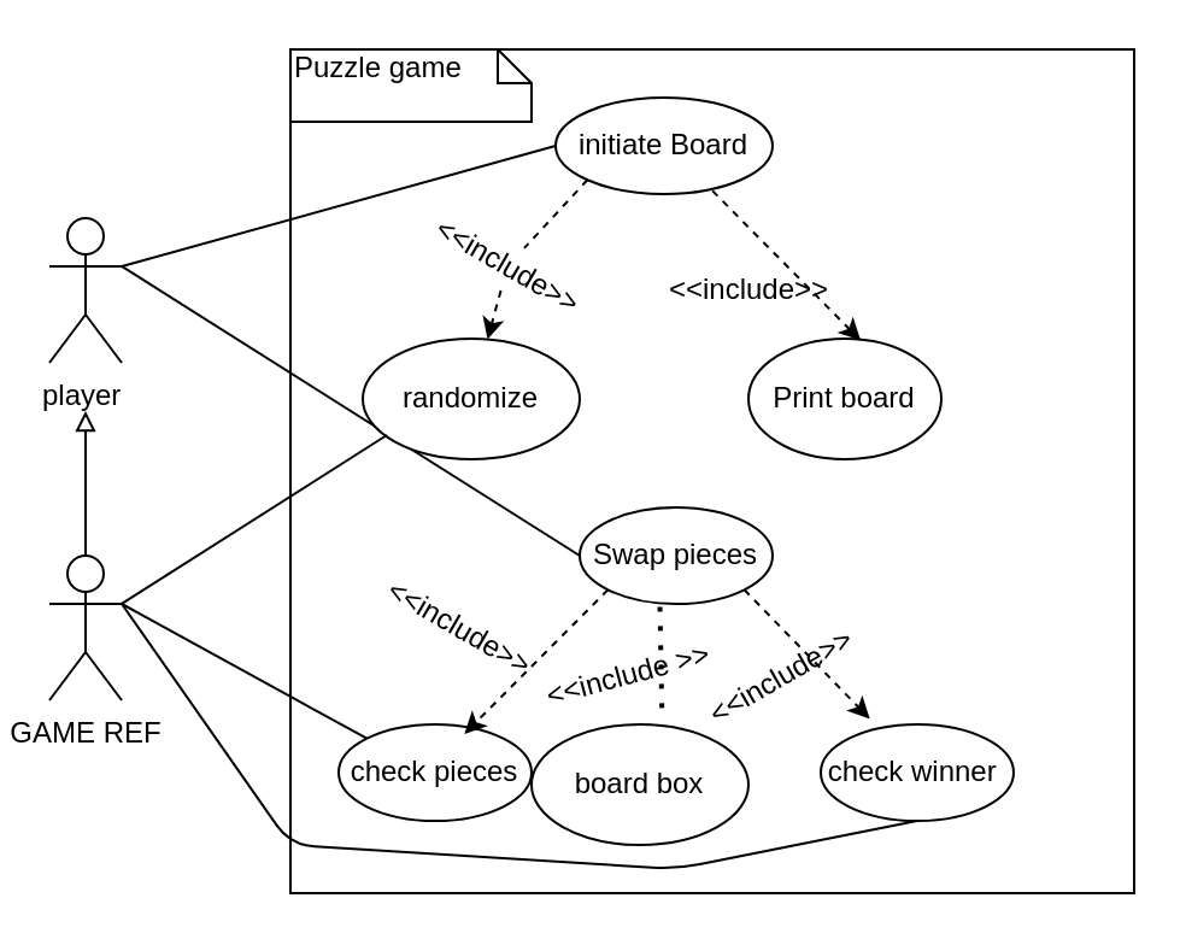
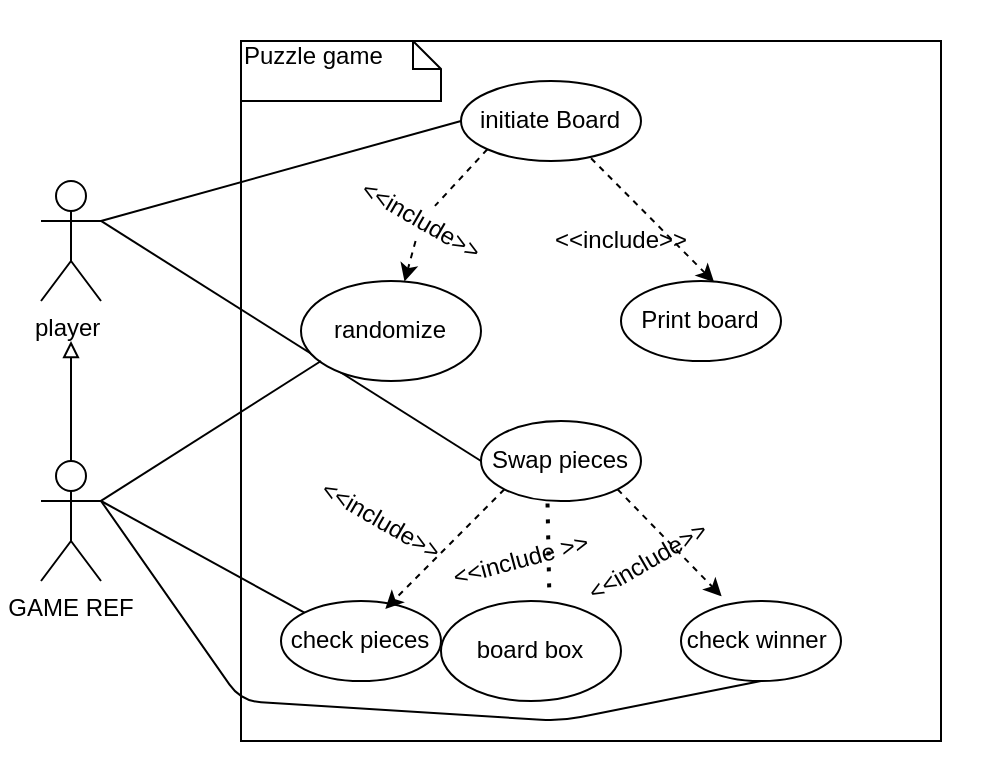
  <mxCell id="0" />
  <mxCell id="1" parent="0" />
  <mxCell id="2" value="player&amp;nbsp;" style="shape=umlActor;verticalLabelPosition=bottom;verticalAlign=top;html=1;outlineConnect=0;" parent="1" vertex="1"><mxGeometry x="20" y="90" width="30" height="60" as="geometry" /></mxCell>
  <mxCell id="3" value="" style="whiteSpace=wrap;html=1;aspect=fixed;" parent="1" vertex="1"><mxGeometry x="120" y="20" width="350" height="350" as="geometry" /></mxCell>
  <mxCell id="4" value="Puzzle game&amp;nbsp;" style="shape=note;whiteSpace=wrap;html=1;size=14;verticalAlign=top;align=left;spacingTop=-6;" parent="1" vertex="1"><mxGeometry x="120" y="20" width="100" height="30" as="geometry" /></mxCell>
  <mxCell id="5" value="initiate Board" style="ellipse;whiteSpace=wrap;html=1;" parent="1" vertex="1"><mxGeometry x="230" y="40" width="90" height="40" as="geometry" /></mxCell>
  <mxCell id="6" value="Swap pieces" style="ellipse;whiteSpace=wrap;html=1;" parent="1" vertex="1"><mxGeometry x="240" y="210" width="80" height="40" as="geometry" /></mxCell>
  <mxCell id="7" value="" style="endArrow=none;html=1;exitX=1;exitY=0.333;exitDx=0;exitDy=0;exitPerimeter=0;entryX=0;entryY=0.5;entryDx=0;entryDy=0;" parent="1" source="2" target="5" edge="1"><mxGeometry width="50" height="50" relative="1" as="geometry"><mxPoint x="120" y="130" as="sourcePoint" /><mxPoint x="170" y="80" as="targetPoint" /></mxGeometry></mxCell>
  <mxCell id="8" value="" style="endArrow=none;html=1;entryX=0;entryY=0.5;entryDx=0;entryDy=0;exitX=1;exitY=0.333;exitDx=0;exitDy=0;exitPerimeter=0;" parent="1" source="2" target="6" edge="1"><mxGeometry width="50" height="50" relative="1" as="geometry"><mxPoint x="190" y="250" as="sourcePoint" /><mxPoint x="240" y="200" as="targetPoint" /></mxGeometry></mxCell>
  <mxCell id="9" value="GAME REF" style="shape=umlActor;verticalLabelPosition=bottom;verticalAlign=top;html=1;outlineConnect=0;" parent="1" vertex="1"><mxGeometry x="20" y="230" width="30" height="60" as="geometry" /></mxCell>
  <mxCell id="10" value="check winner&amp;nbsp;" style="ellipse;whiteSpace=wrap;html=1;" parent="1" vertex="1"><mxGeometry x="340" y="300" width="80" height="40" as="geometry" /></mxCell>
  <mxCell id="11" value="check pieces" style="ellipse;whiteSpace=wrap;html=1;" parent="1" vertex="1"><mxGeometry x="140" y="300" width="80" height="40" as="geometry" /></mxCell>
  <mxCell id="12" value="randomize" style="ellipse;whiteSpace=wrap;html=1;" parent="1" vertex="1"><mxGeometry x="150" y="140" width="90" height="50" as="geometry" /></mxCell>
- <mxCell id="13" value="Print board" style="ellipse;whiteSpace=wrap;html=1;" parent="1" vertex="1"><mxGeometry x="310" y="140" width="80" height="50" as="geometry" /></mxCell>
+ <mxCell id="13" value="Print board" style="ellipse;whiteSpace=wrap;html=1;" parent="1" vertex="1"><mxGeometry x="310" y="140" width="80" height="40" as="geometry" /></mxCell>
  <mxCell id="14" value="" style="endArrow=classic;html=1;dashed=1;endFill=1;" parent="1" source="18" target="12" edge="1"><mxGeometry width="50" height="50" relative="1" as="geometry"><mxPoint x="286.82" y="84.142" as="sourcePoint" /><mxPoint x="268.367" y="110.735" as="targetPoint" /></mxGeometry></mxCell>
  <mxCell id="15" value="" style="endArrow=classic;html=1;dashed=1;entryX=0.388;entryY=0.079;entryDx=0;entryDy=0;startArrow=none;startFill=0;endFill=1;exitX=0;exitY=1;exitDx=0;exitDy=0;entryPerimeter=0;" parent="1" source="6" edge="1"><mxGeometry width="50" height="50" relative="1" as="geometry"><mxPoint x="200" y="250" as="sourcePoint" /><mxPoint x="192.16" y="303.95" as="targetPoint" /></mxGeometry></mxCell>
  <mxCell id="16" value="&amp;lt;&amp;lt;include &amp;gt;&amp;gt;" style="text;html=1;align=center;verticalAlign=middle;resizable=0;points=[];autosize=1;rotation=-15;" parent="1" vertex="1"><mxGeometry x="220" y="270" width="80" height="20" as="geometry" /></mxCell>
  <mxCell id="17" value="" style="endArrow=classic;html=1;dashed=1;exitX=1;exitY=0.5;exitDx=0;exitDy=0;endFill=1;" parent="1" source="6" edge="1"><mxGeometry width="50" height="50" relative="1" as="geometry"><mxPoint x="230" y="230" as="sourcePoint" /><mxPoint x="320" y="230" as="targetPoint" /></mxGeometry></mxCell>
  <mxCell id="18" value="&amp;lt;&amp;lt;include&amp;gt;&amp;gt;" style="text;html=1;align=center;verticalAlign=middle;resizable=0;points=[];autosize=1;rotation=30;" parent="1" vertex="1"><mxGeometry x="170" y="100" width="80" height="20" as="geometry" /></mxCell>
  <mxCell id="19" value="" style="endArrow=none;html=1;dashed=1;endFill=0;exitX=0;exitY=1;exitDx=0;exitDy=0;" parent="1" source="5" target="18" edge="1"><mxGeometry width="50" height="50" relative="1" as="geometry"><mxPoint x="307" y="80" as="sourcePoint" /><mxPoint x="343.724" y="142.971" as="targetPoint" /></mxGeometry></mxCell>
  <mxCell id="20" value="&amp;lt;&amp;lt;include&amp;gt;&amp;gt;" style="text;html=1;align=center;verticalAlign=middle;resizable=0;points=[];autosize=1;" parent="1" vertex="1"><mxGeometry x="270" y="110" width="80" height="20" as="geometry" /></mxCell>
  <mxCell id="21" value="" style="endArrow=none;html=1;dashed=1;exitX=0.582;exitY=0.015;exitDx=0;exitDy=0;endFill=0;startArrow=classic;startFill=1;exitPerimeter=0;entryX=0.717;entryY=0.953;entryDx=0;entryDy=0;entryPerimeter=0;" parent="1" source="13" target="5" edge="1"><mxGeometry width="50" height="50" relative="1" as="geometry"><mxPoint x="206.56" y="140.75" as="sourcePoint" /><mxPoint x="245.64" y="85.84" as="targetPoint" /></mxGeometry></mxCell>
  <mxCell id="22" value="&amp;lt;&amp;lt;include&amp;gt;&amp;gt;" style="text;html=1;align=center;verticalAlign=middle;resizable=0;points=[];autosize=1;rotation=30;" parent="1" vertex="1"><mxGeometry x="150" y="250" width="80" height="20" as="geometry" /></mxCell>
  <mxCell id="23" value="" style="endArrow=classic;html=1;dashed=1;exitX=1;exitY=1;exitDx=0;exitDy=0;entryX=0.254;entryY=-0.058;entryDx=0;entryDy=0;endFill=1;entryPerimeter=0;" parent="1" source="6" target="10" edge="1"><mxGeometry width="50" height="50" relative="1" as="geometry"><mxPoint x="229.04" y="238.32" as="sourcePoint" /><mxPoint x="371.716" y="325.858" as="targetPoint" /></mxGeometry></mxCell>
  <mxCell id="24" value="&amp;lt;&amp;lt;include&amp;gt;&amp;gt;&amp;nbsp;" style="text;html=1;align=center;verticalAlign=middle;resizable=0;points=[];autosize=1;rotation=-30;" parent="1" vertex="1"><mxGeometry x="285" y="270" width="80" height="20" as="geometry" /></mxCell>
  <mxCell id="25" value="" style="endArrow=block;html=1;exitX=0.5;exitY=0;exitDx=0;exitDy=0;exitPerimeter=0;endFill=0;" parent="1" source="9" edge="1"><mxGeometry width="50" height="50" relative="1" as="geometry"><mxPoint x="10" y="230" as="sourcePoint" /><mxPoint x="35" y="170" as="targetPoint" /></mxGeometry></mxCell>
  <mxCell id="26" value="" style="endArrow=none;dashed=1;html=1;dashPattern=1 3;strokeWidth=2;entryX=0.415;entryY=0.947;entryDx=0;entryDy=0;entryPerimeter=0;exitX=0.601;exitY=-0.136;exitDx=0;exitDy=0;exitPerimeter=0;" parent="1" source="27" target="6" edge="1"><mxGeometry width="50" height="50" relative="1" as="geometry"><mxPoint x="250" y="310" as="sourcePoint" /><mxPoint x="280" y="280" as="targetPoint" /></mxGeometry></mxCell>
  <mxCell id="27" value="board box" style="ellipse;whiteSpace=wrap;html=1;" parent="1" vertex="1"><mxGeometry x="220" y="300" width="90" height="50" as="geometry" /></mxCell>
  <mxCell id="28" value="" style="endArrow=none;html=1;exitX=1;exitY=0.333;exitDx=0;exitDy=0;exitPerimeter=0;" parent="1" source="9" edge="1"><mxGeometry width="50" height="50" relative="1" as="geometry"><mxPoint x="340" y="240" as="sourcePoint" /><mxPoint x="160" y="180" as="targetPoint" /></mxGeometry></mxCell>
  <mxCell id="29" value="" style="endArrow=none;html=1;entryX=0;entryY=0;entryDx=0;entryDy=0;" parent="1" target="11" edge="1"><mxGeometry width="50" height="50" relative="1" as="geometry"><mxPoint x="50" y="250" as="sourcePoint" /><mxPoint x="150" y="270" as="targetPoint" /></mxGeometry></mxCell>
  <mxCell id="30" value="" style="endArrow=none;html=1;entryX=0.5;entryY=1;entryDx=0;entryDy=0;exitX=1;exitY=0.333;exitDx=0;exitDy=0;exitPerimeter=0;" parent="1" source="9" target="10" edge="1"><mxGeometry width="50" height="50" relative="1" as="geometry"><mxPoint x="100" y="350" as="sourcePoint" /><mxPoint x="390" y="380" as="targetPoint" /><Array as="points"><mxPoint x="120" y="350" /><mxPoint x="280" y="360" /></Array></mxGeometry></mxCell>
